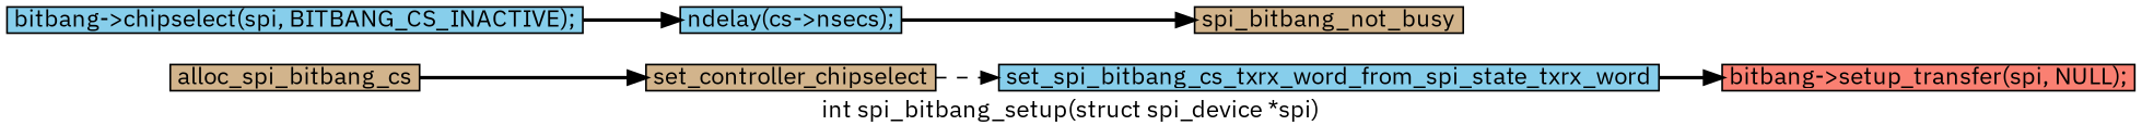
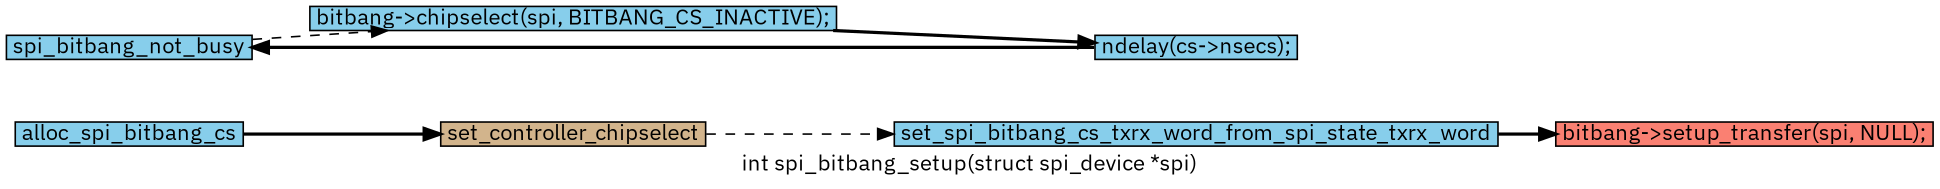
  digraph {
    fontname="IBM Plex Sans"
    label="int spi_bitbang_setup(struct spi_device *spi)"
    rankdir=LR
    node [fillcolor=tan fontname="IBM Plex Sans" margin="0.05,0.005" shape=box style=filled]
    edge [fontname="IBM Plex Sans" style=bold]
-   n1 [height=0.1 label=alloc_spi_bitbang_cs width=0.1]
+   n1 [fillcolor=skyblue height=0.1 label=alloc_spi_bitbang_cs width=0.1]
    n2 [height=0.1 label=set_controller_chipselect width=0.1]
    n3 [fillcolor=skyblue height=0.1 label=set_spi_bitbang_cs_txrx_word_from_spi_state_txrx_word width=0.1]
    n4 [fillcolor=salmon height=0.1 label="bitbang->setup_transfer(spi, NULL);" width=0.1]
-   n5 [height=0.1 label=spi_bitbang_not_busy width=0.1]
+   n5 [fillcolor=skyblue height=0.1 label=spi_bitbang_not_busy width=0.1]
    n6 [fillcolor=skyblue height=0.1 label="bitbang->chipselect(spi, BITBANG_CS_INACTIVE);" width=0.1]
    n7 [fillcolor=skyblue height=0.1 label="ndelay(cs->nsecs);" width=0.1]
    n1 -> n2
    n2 -> n3 [style=dashed]
    n3 -> n4
+   n5 -> n6 [style=dashed]
    n6 -> n7
    n7 -> n5
  }
